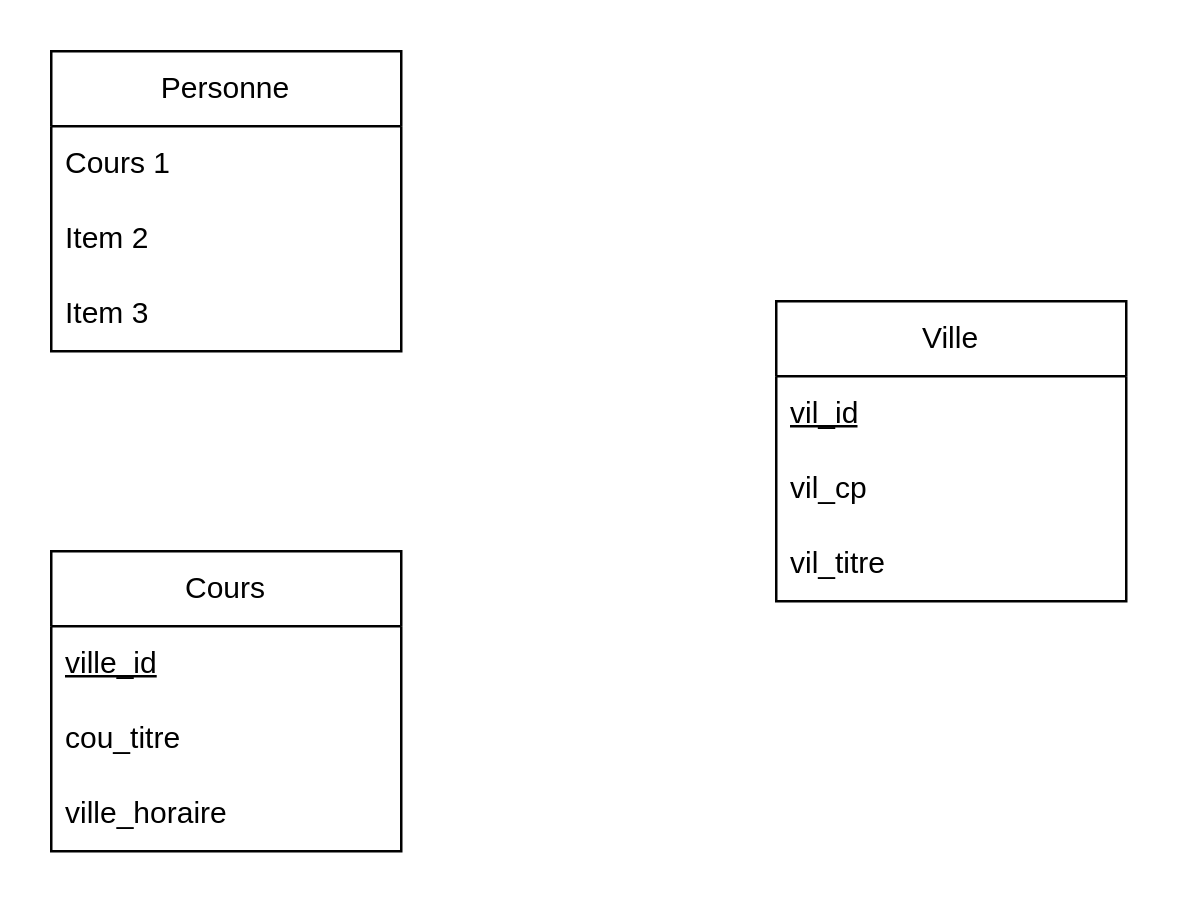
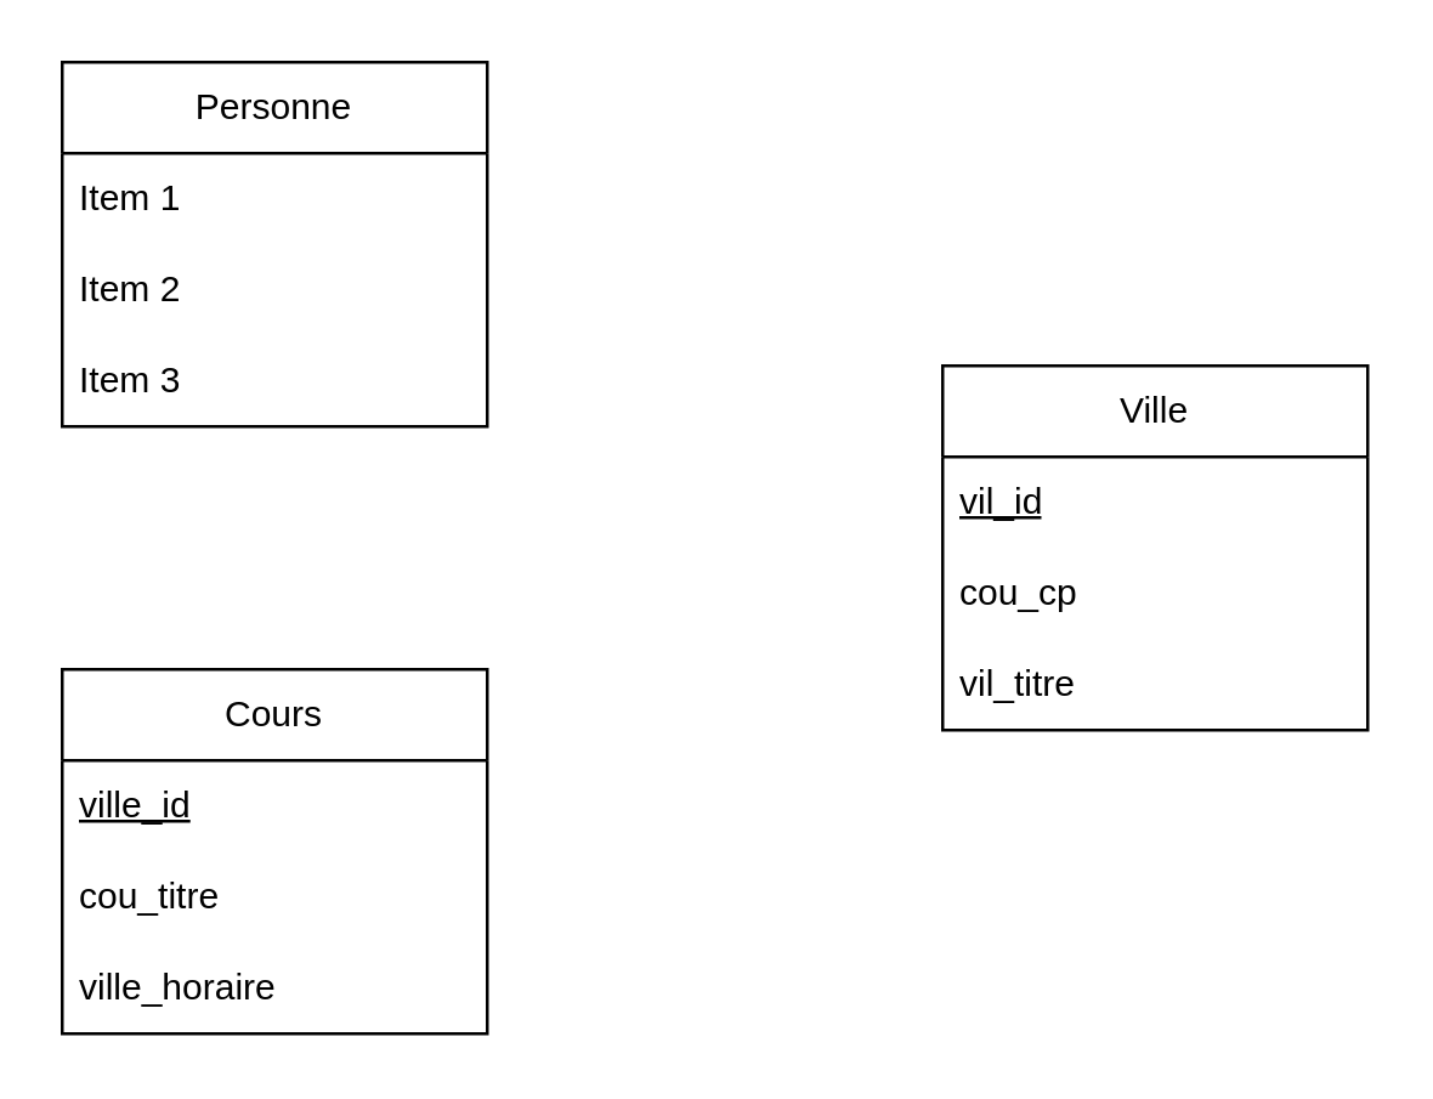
  <mxCell id="0" />
  <mxCell id="1" parent="0" />
  <mxCell id="2" value="Cours" style="swimlane;fontStyle=0;childLayout=stackLayout;horizontal=1;startSize=30;horizontalStack=0;resizeParent=1;resizeParentMax=0;resizeLast=0;collapsible=1;marginBottom=0;whiteSpace=wrap;html=1;" vertex="1" parent="1"><mxGeometry x="20" y="220" width="140" height="120" as="geometry" /></mxCell>
  <mxCell id="3" value="&lt;u&gt;ville_id&lt;/u&gt;" style="text;strokeColor=none;fillColor=none;align=left;verticalAlign=middle;spacingLeft=4;spacingRight=4;overflow=hidden;points=[[0,0.5],[1,0.5]];portConstraint=eastwest;rotatable=0;whiteSpace=wrap;html=1;" vertex="1" parent="2"><mxGeometry y="30" width="140" height="30" as="geometry" /></mxCell>
  <mxCell id="4" value="cou_titre" style="text;strokeColor=none;fillColor=none;align=left;verticalAlign=middle;spacingLeft=4;spacingRight=4;overflow=hidden;points=[[0,0.5],[1,0.5]];portConstraint=eastwest;rotatable=0;whiteSpace=wrap;html=1;" vertex="1" parent="2"><mxGeometry y="60" width="140" height="30" as="geometry" /></mxCell>
  <mxCell id="5" value="ville_horaire" style="text;strokeColor=none;fillColor=none;align=left;verticalAlign=middle;spacingLeft=4;spacingRight=4;overflow=hidden;points=[[0,0.5],[1,0.5]];portConstraint=eastwest;rotatable=0;whiteSpace=wrap;html=1;" vertex="1" parent="2"><mxGeometry y="90" width="140" height="30" as="geometry" /></mxCell>
  <mxCell id="6" value="Personne" style="swimlane;fontStyle=0;childLayout=stackLayout;horizontal=1;startSize=30;horizontalStack=0;resizeParent=1;resizeParentMax=0;resizeLast=0;collapsible=1;marginBottom=0;whiteSpace=wrap;html=1;" vertex="1" parent="1"><mxGeometry x="20" y="20" width="140" height="120" as="geometry" /></mxCell>
- <mxCell id="7" value="Cours 1" style="text;strokeColor=none;fillColor=none;align=left;verticalAlign=middle;spacingLeft=4;spacingRight=4;overflow=hidden;points=[[0,0.5],[1,0.5]];portConstraint=eastwest;rotatable=0;whiteSpace=wrap;html=1;" vertex="1" parent="6"><mxGeometry y="30" width="140" height="30" as="geometry" /></mxCell>
+ <mxCell id="7" value="Item 1" style="text;strokeColor=none;fillColor=none;align=left;verticalAlign=middle;spacingLeft=4;spacingRight=4;overflow=hidden;points=[[0,0.5],[1,0.5]];portConstraint=eastwest;rotatable=0;whiteSpace=wrap;html=1;" vertex="1" parent="6"><mxGeometry y="30" width="140" height="30" as="geometry" /></mxCell>
  <mxCell id="8" value="Item 2" style="text;strokeColor=none;fillColor=none;align=left;verticalAlign=middle;spacingLeft=4;spacingRight=4;overflow=hidden;points=[[0,0.5],[1,0.5]];portConstraint=eastwest;rotatable=0;whiteSpace=wrap;html=1;" vertex="1" parent="6"><mxGeometry y="60" width="140" height="30" as="geometry" /></mxCell>
  <mxCell id="9" value="Item 3" style="text;strokeColor=none;fillColor=none;align=left;verticalAlign=middle;spacingLeft=4;spacingRight=4;overflow=hidden;points=[[0,0.5],[1,0.5]];portConstraint=eastwest;rotatable=0;whiteSpace=wrap;html=1;" vertex="1" parent="6"><mxGeometry y="90" width="140" height="30" as="geometry" /></mxCell>
  <mxCell id="10" value="Ville" style="swimlane;fontStyle=0;childLayout=stackLayout;horizontal=1;startSize=30;horizontalStack=0;resizeParent=1;resizeParentMax=0;resizeLast=0;collapsible=1;marginBottom=0;whiteSpace=wrap;html=1;" vertex="1" parent="1"><mxGeometry x="310" y="120" width="140" height="120" as="geometry" /></mxCell>
  <mxCell id="11" value="&lt;u&gt;vil_id&lt;/u&gt;" style="text;strokeColor=none;fillColor=none;align=left;verticalAlign=middle;spacingLeft=4;spacingRight=4;overflow=hidden;points=[[0,0.5],[1,0.5]];portConstraint=eastwest;rotatable=0;whiteSpace=wrap;html=1;" vertex="1" parent="10"><mxGeometry y="30" width="140" height="30" as="geometry" /></mxCell>
- <mxCell id="12" value="vil_cp" style="text;strokeColor=none;fillColor=none;align=left;verticalAlign=middle;spacingLeft=4;spacingRight=4;overflow=hidden;points=[[0,0.5],[1,0.5]];portConstraint=eastwest;rotatable=0;whiteSpace=wrap;html=1;" vertex="1" parent="10"><mxGeometry y="60" width="140" height="30" as="geometry" /></mxCell>
+ <mxCell id="12" value="cou_cp" style="text;strokeColor=none;fillColor=none;align=left;verticalAlign=middle;spacingLeft=4;spacingRight=4;overflow=hidden;points=[[0,0.5],[1,0.5]];portConstraint=eastwest;rotatable=0;whiteSpace=wrap;html=1;" vertex="1" parent="10"><mxGeometry y="60" width="140" height="30" as="geometry" /></mxCell>
  <mxCell id="13" value="vil_titre" style="text;strokeColor=none;fillColor=none;align=left;verticalAlign=middle;spacingLeft=4;spacingRight=4;overflow=hidden;points=[[0,0.5],[1,0.5]];portConstraint=eastwest;rotatable=0;whiteSpace=wrap;html=1;" vertex="1" parent="10"><mxGeometry y="90" width="140" height="30" as="geometry" /></mxCell>
